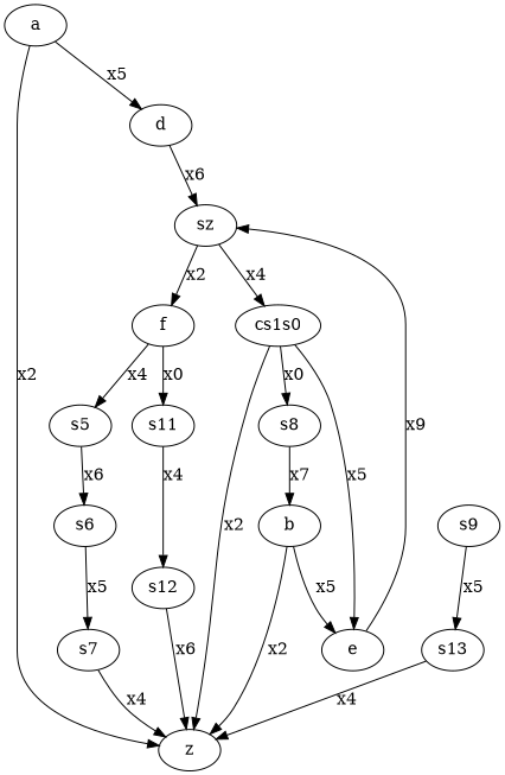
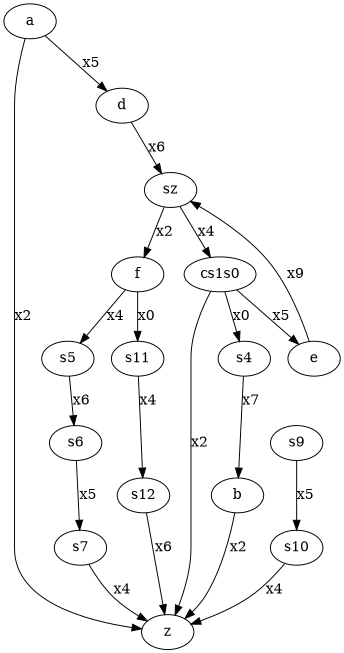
  digraph {
    a
    z
    d
    sz
-   s4 [label=s8]
+   s4
    b
    e
    s5
    s6
    s7
    s9
-   s10 [label=s13]
+   s10
    s11
    s12
    f
    n16 [label=cs1s0]
    a -> z [label=x2]
    a -> d [label=x5]
    d -> sz [label=x6]
    sz -> f [label=x2]
    sz -> n16 [label=x4]
    s4 -> b [label=x7]
    b -> z [label=x2]
-   b -> e [label=x5]
    e -> sz [label=x9]
    s5 -> s6 [label=x6]
    s6 -> s7 [label=x5]
    s7 -> z [label=x4]
    s9 -> s10 [label=x5]
    s10 -> z [label=x4]
    s11 -> s12 [label=x4]
    s12 -> z [label=x6]
    f -> s5 [label=x4]
    f -> s11 [label=x0]
    n16 -> z [label=x2]
    n16 -> s4 [label=x0]
    n16 -> e [label=x5]
  }
